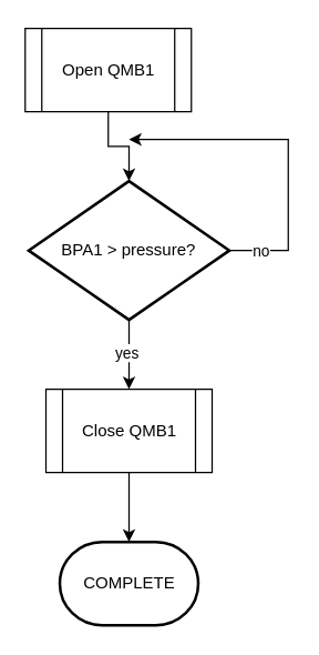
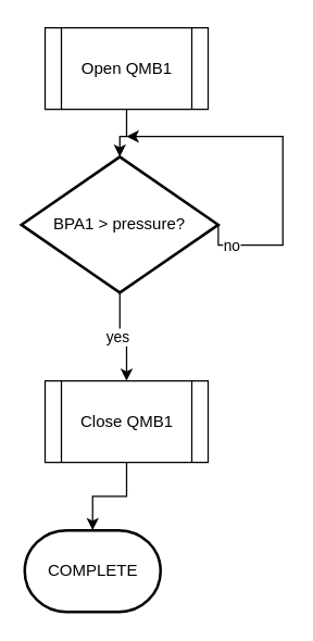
  <mxCell id="0" />
  <mxCell id="1" parent="0" />
- <mxCell id="2" value="Open QMB1" style="shape=process;whiteSpace=wrap;html=1;backgroundOutline=1;" vertex="1" parent="1"><mxGeometry x="17.5" y="20" width="120" height="60" as="geometry" /></mxCell>
+ <mxCell id="2" value="Open QMB1" style="shape=process;whiteSpace=wrap;html=1;backgroundOutline=1;" vertex="1" parent="1"><mxGeometry x="32.5" y="20" width="120" height="60" as="geometry" /></mxCell>
  <mxCell id="3" style="edgeStyle=orthogonalEdgeStyle;rounded=0;orthogonalLoop=1;jettySize=auto;html=1;exitX=1;exitY=0.5;exitDx=0;exitDy=0;exitPerimeter=0;" edge="1" parent="1" source="5"><mxGeometry relative="1" as="geometry"><mxPoint x="92.5" y="100" as="targetPoint" /><Array as="points"><mxPoint x="207.5" y="180" /><mxPoint x="207.5" y="100" /></Array></mxGeometry></mxCell>
  <mxCell id="4" value="no" style="edgeLabel;html=1;align=center;verticalAlign=middle;resizable=0;points=[];" connectable="0" vertex="1" parent="3"><mxGeometry x="-0.815" relative="1" as="geometry"><mxPoint as="offset" /></mxGeometry></mxCell>
- <mxCell id="5" value="BPA1 &amp;gt; pressure?" style="strokeWidth=2;html=1;shape=mxgraph.flowchart.decision;whiteSpace=wrap;" vertex="1" parent="1"><mxGeometry x="20" y="130" width="145" height="100" as="geometry" /></mxCell>
+ <mxCell id="5" value="BPA1 &amp;gt; pressure?" style="strokeWidth=2;html=1;shape=mxgraph.flowchart.decision;whiteSpace=wrap;" vertex="1" parent="1"><mxGeometry x="15" y="115" width="145" height="100" as="geometry" /></mxCell>
  <mxCell id="6" value="" style="edgeStyle=orthogonalEdgeStyle;rounded=0;orthogonalLoop=1;jettySize=auto;html=1;" edge="1" parent="1" source="7" target="9"><mxGeometry relative="1" as="geometry" /></mxCell>
  <mxCell id="7" value="Close QMB1" style="shape=process;whiteSpace=wrap;html=1;backgroundOutline=1;" vertex="1" parent="1"><mxGeometry x="32.5" y="280" width="120" height="60" as="geometry" /></mxCell>
  <mxCell id="8" style="edgeStyle=orthogonalEdgeStyle;rounded=0;orthogonalLoop=1;jettySize=auto;html=1;entryX=0.5;entryY=0;entryDx=0;entryDy=0;entryPerimeter=0;" edge="1" parent="1" source="2" target="5"><mxGeometry relative="1" as="geometry" /></mxCell>
- <mxCell id="9" value="COMPLETE" style="strokeWidth=2;html=1;shape=mxgraph.flowchart.terminator;whiteSpace=wrap;" vertex="1" parent="1"><mxGeometry x="42.5" y="390" width="100" height="60" as="geometry" /></mxCell>
+ <mxCell id="9" value="COMPLETE" style="strokeWidth=2;html=1;shape=mxgraph.flowchart.terminator;whiteSpace=wrap;" vertex="1" parent="1"><mxGeometry x="17.5" y="390" width="100" height="60" as="geometry" /></mxCell>
  <mxCell id="10" style="edgeStyle=orthogonalEdgeStyle;rounded=0;orthogonalLoop=1;jettySize=auto;html=1;entryX=0.5;entryY=0;entryDx=0;entryDy=0;exitX=0.5;exitY=1;exitDx=0;exitDy=0;exitPerimeter=0;" edge="1" parent="1" source="5" target="7"><mxGeometry relative="1" as="geometry"><mxPoint x="97.5" y="256" as="sourcePoint" /><mxPoint x="97.5" y="270" as="targetPoint" /></mxGeometry></mxCell>
  <mxCell id="11" value="yes" style="edgeLabel;html=1;align=center;verticalAlign=middle;resizable=0;points=[];" connectable="0" vertex="1" parent="10"><mxGeometry x="-0.08" y="-2" relative="1" as="geometry"><mxPoint as="offset" /></mxGeometry></mxCell>
